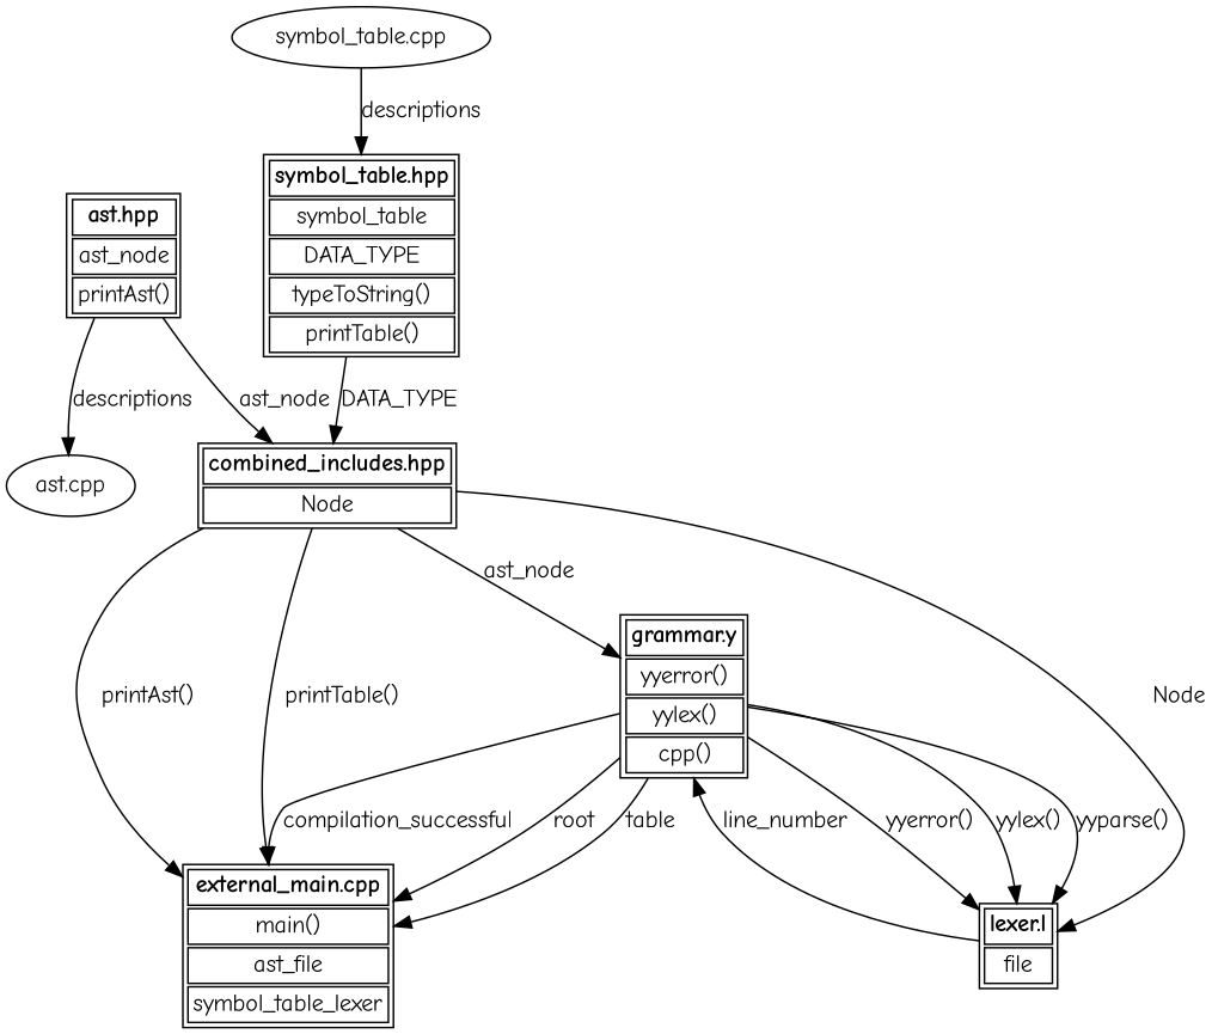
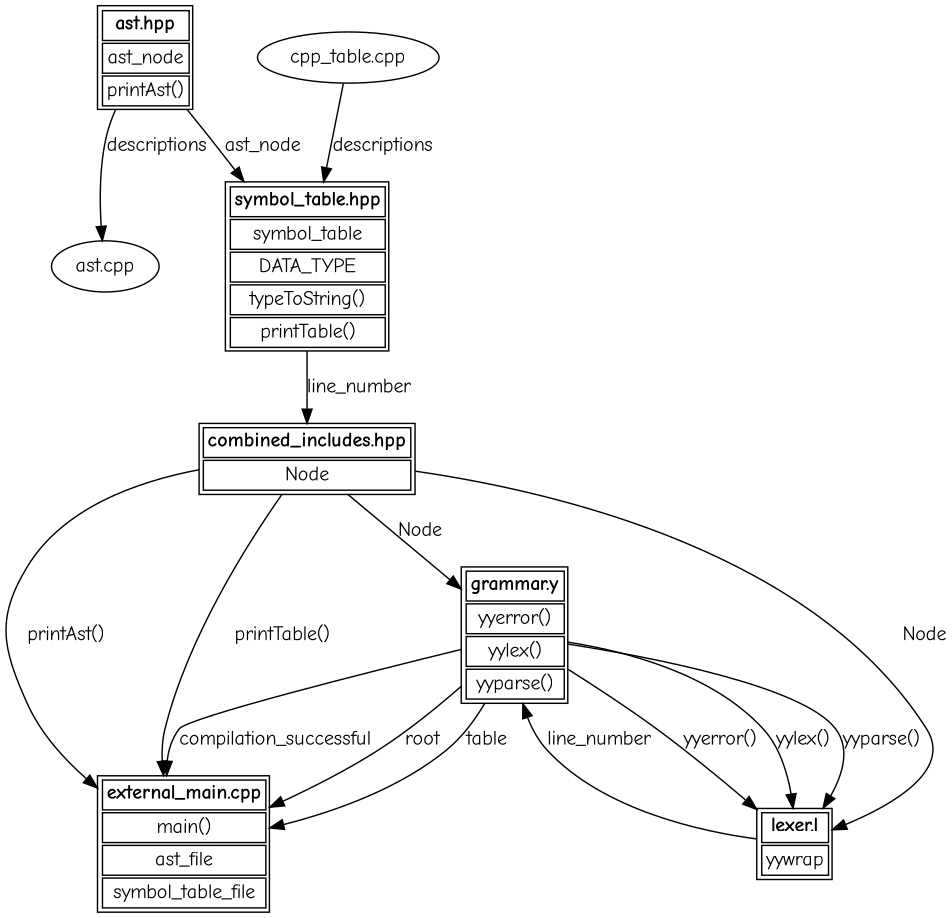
  digraph {
    fontname="Comic Neue"
    node [fontname="Comic Neue" shape=plain]
    edge [fontname="Comic Neue"]
    n1 [label=<         <table>             <tr><td><b>ast.hpp</b></td></tr>             <tr><td>ast_node</td></tr>             <tr><td>printAst()</td></tr>         </table>     >]
    n2 [label=<         <table>             <tr><td><b>combined_includes.hpp</b></td></tr>             <tr><td>Node</td></tr>         </table>     >]
    n3 [label="ast.cpp" shape=""]
-   n4 [label=<         <table>             <tr><td><b>grammar.y</b></td></tr>             <tr><td>yyerror()</td></tr>             <tr><td>yylex()</td></tr>             <tr><td>cpp()</td></tr>         </table>     >]
-   n5 [label=<         <table>             <tr><td><b>lexer.l</b></td></tr>             <tr><td>file</td></tr>         </table>     >]
-   n6 [label=<         <table>             <tr><td><b>external_main.cpp</b></td></tr>             <tr><td>main()</td></tr>             <tr><td>ast_file</td></tr>             <tr><td>symbol_table_lexer</td></tr>         </table>     >]
+   n4 [label=<         <table>             <tr><td><b>grammar.y</b></td></tr>             <tr><td>yyerror()</td></tr>             <tr><td>yylex()</td></tr>             <tr><td>yyparse()</td></tr>         </table>     >]
+   n5 [label=<         <table>             <tr><td><b>lexer.l</b></td></tr>             <tr><td>yywrap</td></tr>         </table>     >]
+   n6 [label=<         <table>             <tr><td><b>external_main.cpp</b></td></tr>             <tr><td>main()</td></tr>             <tr><td>ast_file</td></tr>             <tr><td>symbol_table_file</td></tr>         </table>     >]
    n7 [label=<         <table>             <tr><td><b>symbol_table.hpp</b></td></tr>             <tr><td>symbol_table</td></tr>             <tr><td>DATA_TYPE</td></tr>             <tr><td>typeToString()</td></tr>             <tr><td>printTable()</td></tr>         </table>     >]
-   n8 [label="symbol_table.cpp" shape=""]
-   n1 -> n2 [label=ast_node]
+   n8 [label="cpp_table.cpp" shape=""]
+   n1 -> n7 [label=ast_node]
    n1 -> n3 [label=descriptions]
-   n2 -> n4 [label=ast_node]
+   n2 -> n4 [label="Node"]
    n2 -> n5 [label="Node"]
    n2 -> n6 [label="printAst()"]
    n2 -> n6 [label="printTable()"]
    n4 -> n5 [label="yyerror()"]
    n4 -> n5 [label="yylex()"]
    n4 -> n5 [label="yyparse()"]
    n4 -> n6 [label=root]
    n4 -> n6 [label=table]
    n4 -> n6 [label=compilation_successful]
    n5 -> n4 [label=line_number]
-   n7 -> n2 [label=DATA_TYPE]
+   n7 -> n2 [label=line_number]
    n8 -> n7 [label=descriptions]
  }
